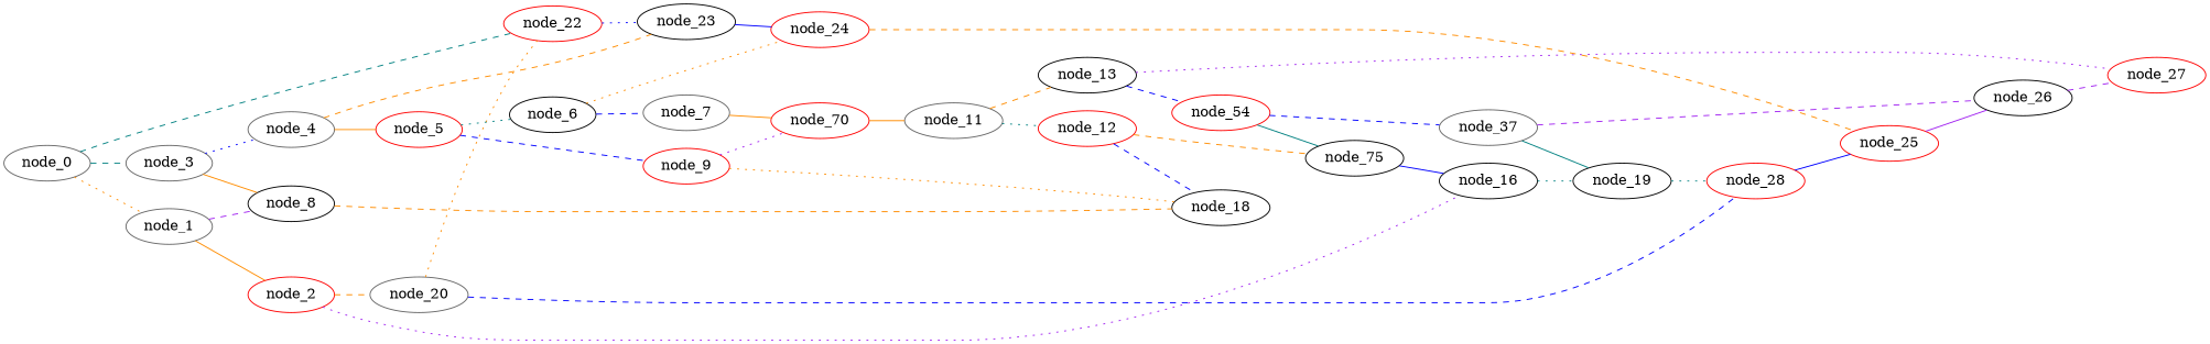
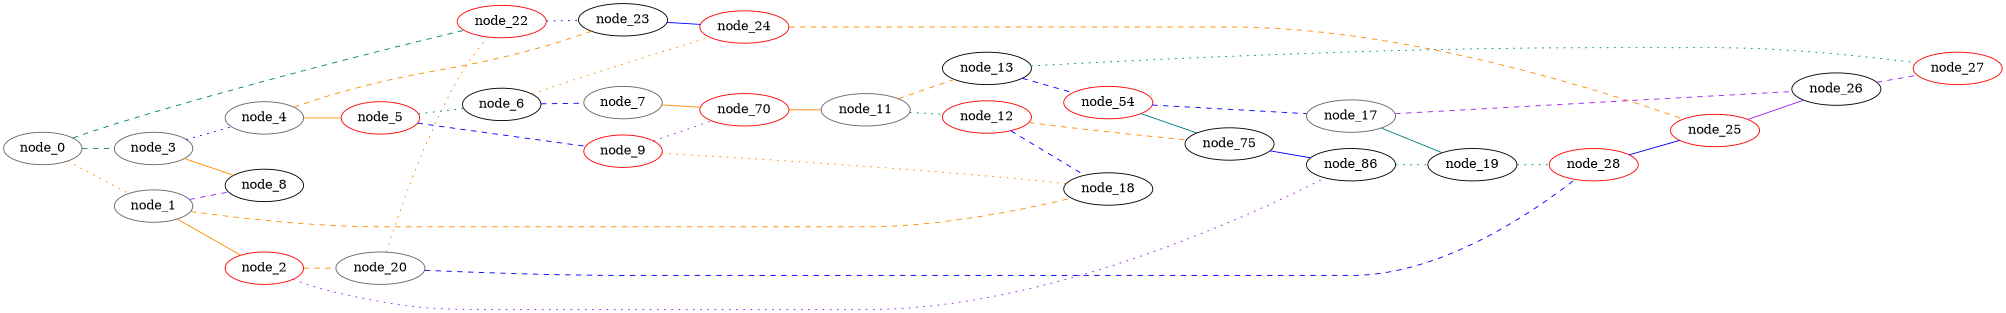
  graph {
    rankdir=LR
    node [color=red]
    edge [color=darkorange style=dashed]
    node_19 [color=black]
    n2 [label=node_28]
    node_25
    node_0 [color=gray40]
    node_1 [color=gray40]
    node_22
    node_3 [color=gray40]
    node_2
    node_8 [color=black]
    node_23 [color=black]
    node_4 [color=gray40]
-   node_16 [color=black]
+   node_16 [color=black label=node_86]
    node_20 [color=gray40]
    node_18 [color=black]
    node_26 [color=black]
    n16 [label=node_70]
    node_11 [color=gray40]
    node_12
    node_13 [color=black]
    node_24
    n21 [color=black label=node_75]
    node_5
    node_6 [color=black]
    node_9
    node_27
    node_7 [color=gray40]
-   node_17 [color=gray40 label=node_37]
+   node_17 [color=gray40]
    n28 [label=node_54]
    node_19 -- n2 [color=teal style=dotted]
    n2 -- node_25 [color=blue style=solid]
    node_25 -- node_26 [color=purple style=solid]
    node_0 -- node_1 [style=dotted]
    node_0 -- node_22 [color=teal]
    node_0 -- node_3 [color=teal]
    node_1 -- node_2 [style=solid]
    node_1 -- node_8 [color=purple]
    node_22 -- node_23 [color=blue style=dotted]
    node_3 -- node_8 [style=solid]
    node_3 -- node_4 [color=blue style=dotted]
    node_2 -- node_16 [color=purple style=dotted]
    node_2 -- node_20
-   node_8 -- node_18
+   node_1 -- node_18
    node_23 -- node_24 [color=blue style=solid]
    node_4 -- node_23
    node_4 -- node_5 [style=solid]
    node_16 -- node_19 [color=teal style=dotted]
    node_20 -- n2 [color=blue]
    node_20 -- node_22 [style=dotted]
    node_26 -- node_27 [color=purple]
    n16 -- node_11 [style=solid]
    node_11 -- node_12 [color=teal style=dotted]
    node_11 -- node_13
    node_12 -- node_18 [color=blue]
    node_12 -- n21
-   node_13 -- node_27 [color=purple style=dotted]
+   node_13 -- node_27 [color=teal style=dotted]
    node_13 -- n28 [color=blue]
    node_24 -- node_25
    n21 -- node_16 [color=blue style=solid]
    node_5 -- node_6 [color=teal style=dotted]
    node_5 -- node_9 [color=blue]
    node_6 -- node_24 [style=dotted]
    node_6 -- node_7 [color=blue]
    node_9 -- node_18 [style=dotted]
    node_9 -- n16 [color=purple style=dotted]
    node_7 -- n16 [style=solid]
    node_17 -- node_19 [color=teal style=solid]
    node_17 -- node_26 [color=purple]
    n28 -- n21 [color=teal style=solid]
    n28 -- node_17 [color=blue]
  }
